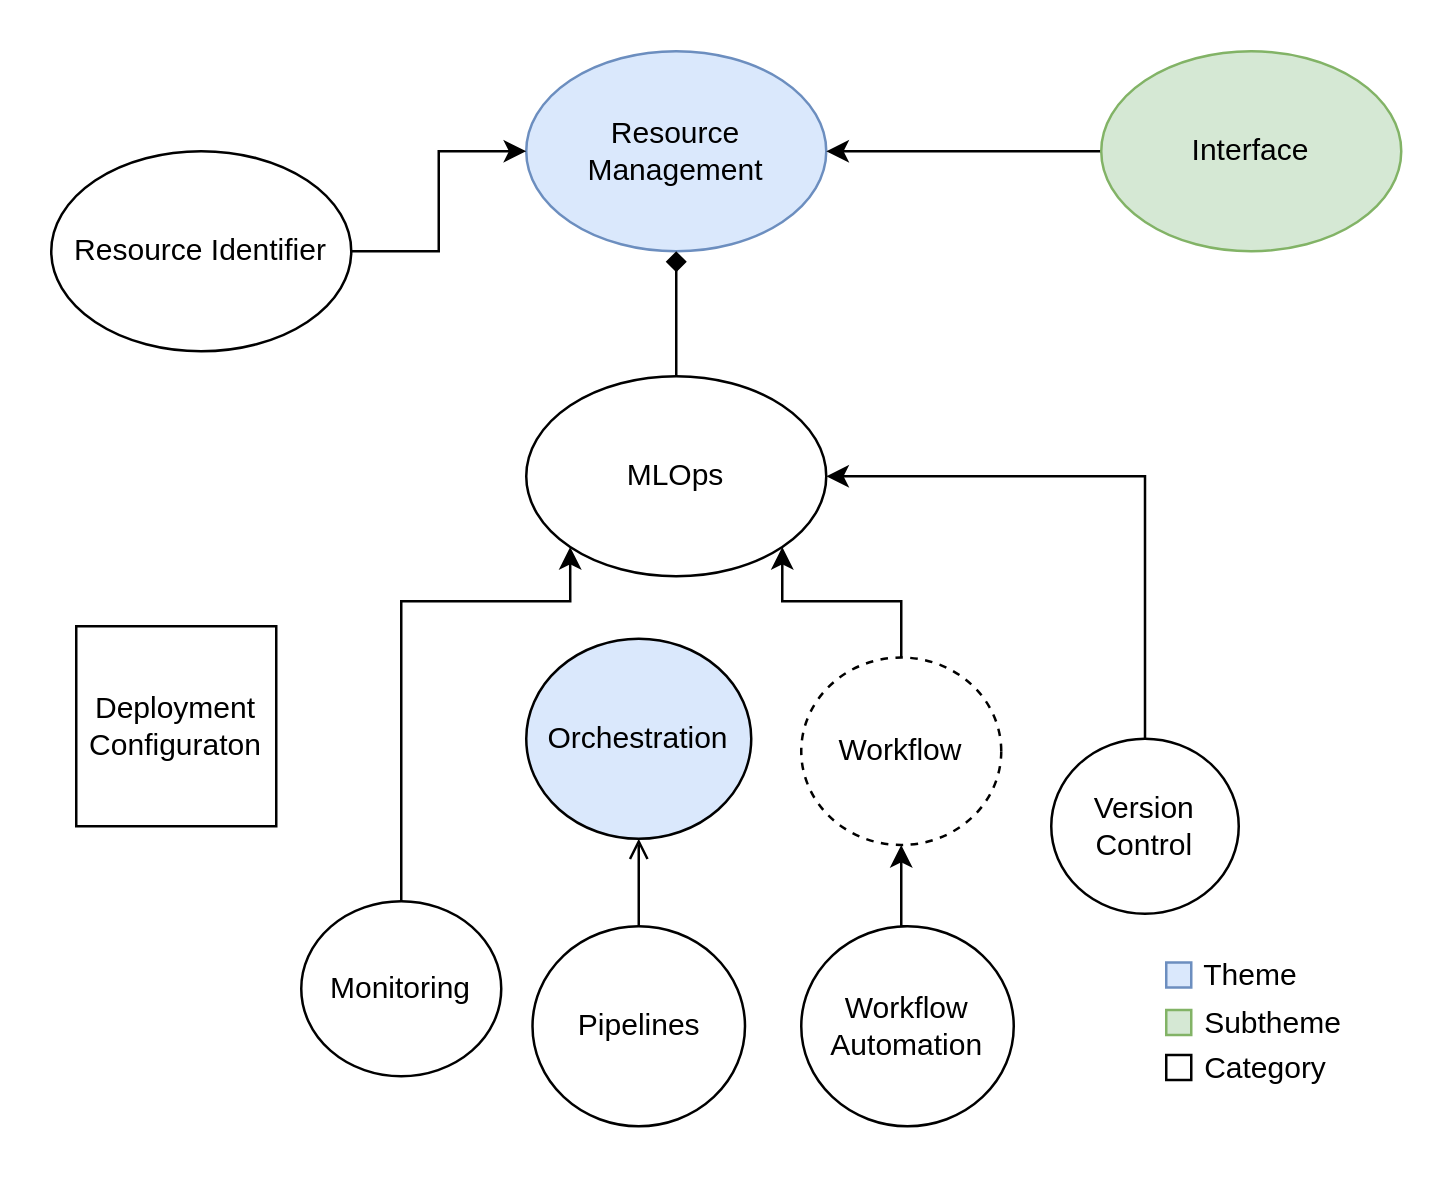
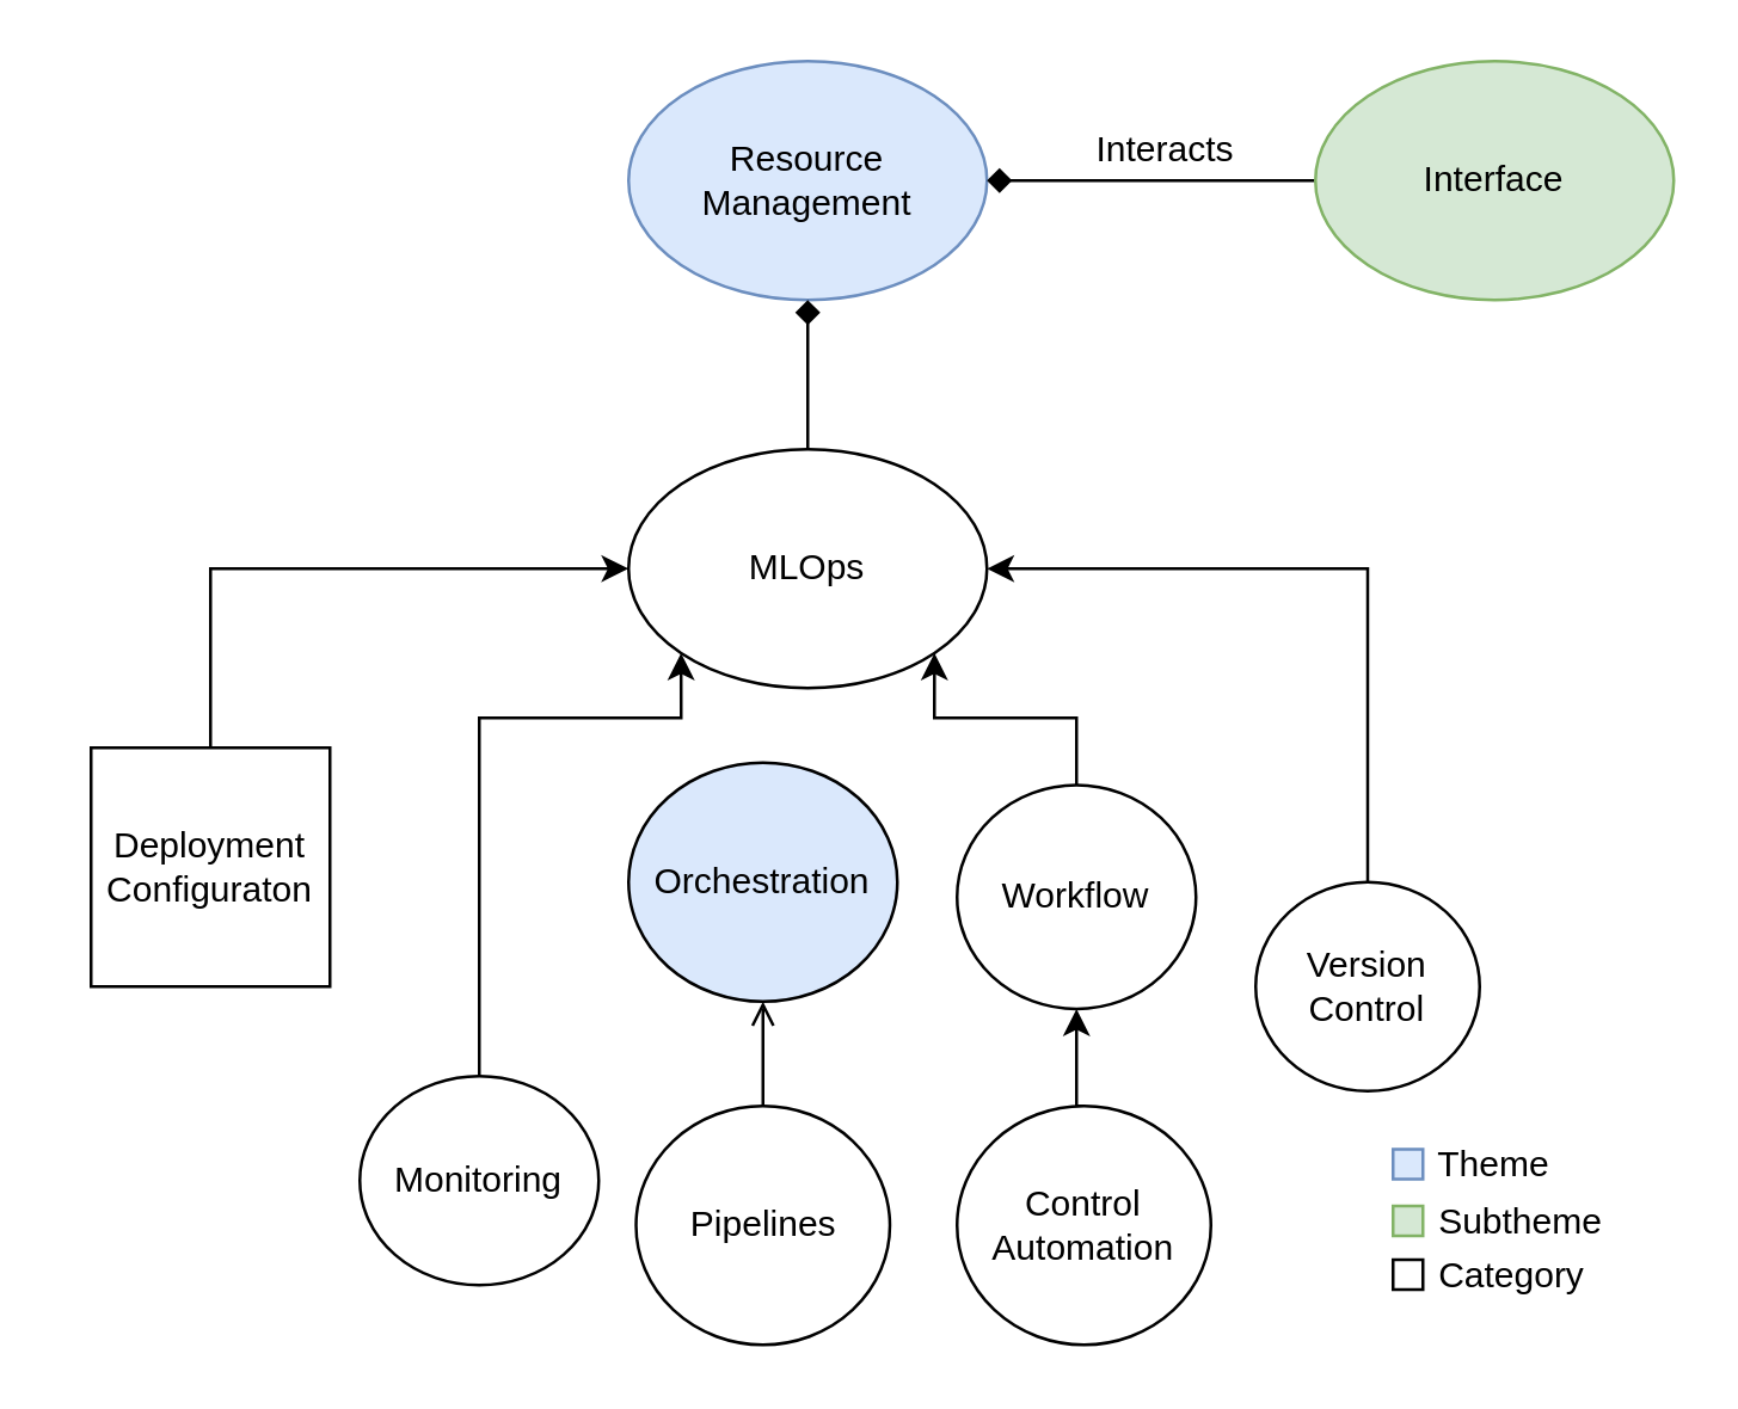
  <mxCell id="0" />
  <mxCell id="1" parent="0" />
  <mxCell id="2" value="Resource Management" style="ellipse;whiteSpace=wrap;html=1;fillColor=#dae8fc;strokeColor=#6c8ebf;" parent="1" vertex="1"><mxGeometry x="210" y="20" width="120" height="80" as="geometry" /></mxCell>
  <mxCell id="3" style="edgeStyle=orthogonalEdgeStyle;rounded=0;orthogonalLoop=1;jettySize=auto;html=1;entryX=0.5;entryY=1;entryDx=0;entryDy=0;exitX=0.5;exitY=0;exitDx=0;exitDy=0;endArrow=diamond;" parent="1" source="4" target="2" edge="1"><mxGeometry relative="1" as="geometry" /></mxCell>
  <mxCell id="4" value="MLOps" style="ellipse;whiteSpace=wrap;html=1;" parent="1" vertex="1"><mxGeometry x="210" y="150" width="120" height="80" as="geometry" /></mxCell>
- <mxCell id="5" style="edgeStyle=orthogonalEdgeStyle;rounded=0;orthogonalLoop=1;jettySize=auto;html=1;entryX=0;entryY=0.5;entryDx=0;entryDy=0;" parent="1" source="6" target="2" edge="1"><mxGeometry relative="1" as="geometry" /></mxCell>
- <mxCell id="6" value="Resource Identifier" style="ellipse;whiteSpace=wrap;html=1;" parent="1" vertex="1"><mxGeometry x="20" y="60" width="120" height="80" as="geometry" /></mxCell>
  <mxCell id="7" style="edgeStyle=orthogonalEdgeStyle;rounded=0;orthogonalLoop=1;jettySize=auto;html=1;entryX=0;entryY=1;entryDx=0;entryDy=0;" parent="1" source="8" target="4" edge="1"><mxGeometry relative="1" as="geometry"><Array as="points"><mxPoint x="160" y="240" /><mxPoint x="228" y="240" /></Array></mxGeometry></mxCell>
  <mxCell id="8" value="Monitoring" style="ellipse;whiteSpace=wrap;html=1;" parent="1" vertex="1"><mxGeometry x="120" y="360" width="80" height="70" as="geometry" /></mxCell>
  <mxCell id="9" style="edgeStyle=orthogonalEdgeStyle;rounded=0;orthogonalLoop=1;jettySize=auto;html=1;entryX=1;entryY=0.5;entryDx=0;entryDy=0;exitX=0.5;exitY=0;exitDx=0;exitDy=0;" parent="1" source="10" target="4" edge="1"><mxGeometry relative="1" as="geometry"><Array as="points"><mxPoint x="458" y="190" /></Array></mxGeometry></mxCell>
  <mxCell id="10" value="Version Control" style="ellipse;whiteSpace=wrap;html=1;" parent="1" vertex="1"><mxGeometry x="420" y="295" width="75" height="70" as="geometry" /></mxCell>
  <mxCell id="11" value="Orchestration" style="ellipse;whiteSpace=wrap;html=1;fillColor=#dae8fc;" parent="1" vertex="1"><mxGeometry x="210" y="255" width="90" height="80" as="geometry" /></mxCell>
  <mxCell id="12" style="edgeStyle=orthogonalEdgeStyle;rounded=0;orthogonalLoop=1;jettySize=auto;html=1;exitX=0.5;exitY=0;exitDx=0;exitDy=0;entryX=0.5;entryY=1;entryDx=0;entryDy=0;endArrow=open;" parent="1" source="13" target="11" edge="1"><mxGeometry relative="1" as="geometry" /></mxCell>
  <mxCell id="13" value="Pipelines" style="ellipse;whiteSpace=wrap;html=1;" parent="1" vertex="1"><mxGeometry x="212.5" y="370" width="85" height="80" as="geometry" /></mxCell>
  <mxCell id="14" style="edgeStyle=orthogonalEdgeStyle;rounded=0;orthogonalLoop=1;jettySize=auto;html=1;entryX=1;entryY=1;entryDx=0;entryDy=0;" parent="1" source="15" target="4" edge="1"><mxGeometry relative="1" as="geometry"><Array as="points"><mxPoint x="360" y="240" /><mxPoint x="312" y="240" /></Array></mxGeometry></mxCell>
- <mxCell id="15" value="Workflow" style="ellipse;whiteSpace=wrap;html=1;dashed=1;" parent="1" vertex="1"><mxGeometry x="320" y="262.5" width="80" height="75" as="geometry" /></mxCell>
+ <mxCell id="15" value="Workflow" style="ellipse;whiteSpace=wrap;html=1;" parent="1" vertex="1"><mxGeometry x="320" y="262.5" width="80" height="75" as="geometry" /></mxCell>
+ <mxCell id="16" style="edgeStyle=orthogonalEdgeStyle;rounded=0;orthogonalLoop=1;jettySize=auto;html=1;exitX=0.5;exitY=0;exitDx=0;exitDy=0;entryX=0;entryY=0.5;entryDx=0;entryDy=0;" parent="1" source="17" target="4" edge="1"><mxGeometry relative="1" as="geometry" /></mxCell>
  <mxCell id="17" value="Deployment Configuraton" style="whiteSpace=wrap;html=1;rounded=0;" parent="1" vertex="1"><mxGeometry x="30" y="250" width="80" height="80" as="geometry" /></mxCell>
  <mxCell id="18" style="edgeStyle=orthogonalEdgeStyle;rounded=0;orthogonalLoop=1;jettySize=auto;html=1;exitX=0.5;exitY=0;exitDx=0;exitDy=0;entryX=0.5;entryY=1;entryDx=0;entryDy=0;" parent="1" source="19" target="15" edge="1"><mxGeometry relative="1" as="geometry" /></mxCell>
- <mxCell id="19" value="Workflow Automation" style="ellipse;whiteSpace=wrap;html=1;" parent="1" vertex="1"><mxGeometry x="320" y="370" width="85" height="80" as="geometry" /></mxCell>
- <mxCell id="20" style="edgeStyle=orthogonalEdgeStyle;rounded=0;orthogonalLoop=1;jettySize=auto;html=1;entryX=1;entryY=0.5;entryDx=0;entryDy=0;" parent="1" source="21" target="2" edge="1"><mxGeometry relative="1" as="geometry" /></mxCell>
+ <mxCell id="19" value="Control Automation" style="ellipse;whiteSpace=wrap;html=1;" parent="1" vertex="1"><mxGeometry x="320" y="370" width="85" height="80" as="geometry" /></mxCell>
+ <mxCell id="20" style="edgeStyle=orthogonalEdgeStyle;rounded=0;orthogonalLoop=1;jettySize=auto;html=1;entryX=1;entryY=0.5;entryDx=0;entryDy=0;endArrow=diamond;" parent="1" source="21" target="2" edge="1"><mxGeometry relative="1" as="geometry" /></mxCell>
  <mxCell id="21" value="Interface" style="ellipse;whiteSpace=wrap;html=1;fillColor=#d5e8d4;strokeColor=#82b366;" parent="1" vertex="1"><mxGeometry x="440" y="20" width="120" height="80" as="geometry" /></mxCell>
+ <mxCell id="22" value="Interacts" style="text;html=1;align=center;verticalAlign=middle;whiteSpace=wrap;rounded=0;" parent="1" vertex="1"><mxGeometry x="360" y="35" width="60" height="30" as="geometry" /></mxCell>
  <mxCell id="23" value="" style="rounded=0;whiteSpace=wrap;html=1;fillColor=#dae8fc;strokeColor=#6c8ebf;" parent="1" vertex="1"><mxGeometry x="466" y="384.5" width="10" height="10" as="geometry" /></mxCell>
  <mxCell id="24" value="" style="rounded=0;whiteSpace=wrap;html=1;fillColor=#d5e8d4;strokeColor=#82b366;" parent="1" vertex="1"><mxGeometry x="466" y="403.5" width="10" height="10" as="geometry" /></mxCell>
  <mxCell id="25" value="Theme" style="text;html=1;align=center;verticalAlign=middle;whiteSpace=wrap;rounded=0;" parent="1" vertex="1"><mxGeometry x="475" y="380" width="50" height="19" as="geometry" /></mxCell>
  <mxCell id="26" value="Subtheme" style="text;html=1;align=center;verticalAlign=middle;whiteSpace=wrap;rounded=0;" parent="1" vertex="1"><mxGeometry x="484" y="399" width="50" height="19" as="geometry" /></mxCell>
  <mxCell id="27" value="" style="rounded=0;whiteSpace=wrap;html=1;" vertex="1" parent="1"><mxGeometry x="466" y="421.5" width="10" height="10" as="geometry" /></mxCell>
  <mxCell id="28" value="Category" style="text;html=1;align=center;verticalAlign=middle;whiteSpace=wrap;rounded=0;" vertex="1" parent="1"><mxGeometry x="481" y="417" width="50" height="19" as="geometry" /></mxCell>
